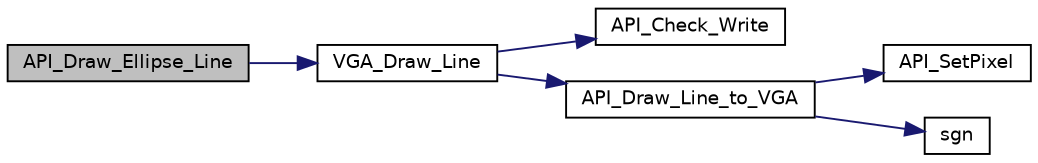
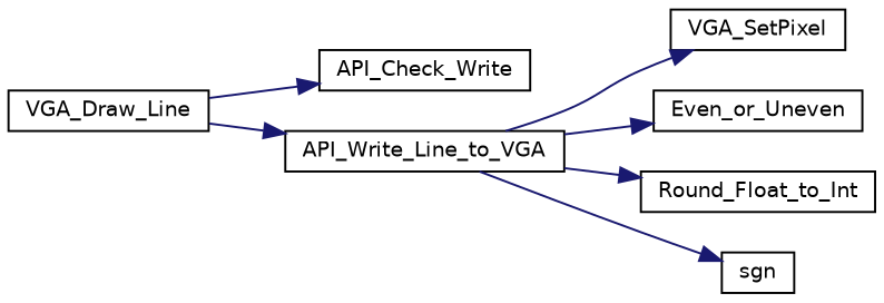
  digraph {
    rankdir=LR
    node [color=black fillcolor=white fontname=Helvetica fontsize=10 shape=record style=filled]
    edge [color=midnightblue fontname=Helvetica fontsize=10 labelfontname=Helvetica labelfontsize=10 style=solid]
-   n1 [fillcolor=grey75 fontcolor=black height=0.2 label=API_Draw_Ellipse_Line width=0.4]
    n2 [height=0.2 label=VGA_Draw_Line width=0.4]
    n3 [height=0.2 label=API_Check_Write width=0.4]
-   n4 [height=0.2 label=API_Draw_Line_to_VGA width=0.4]
-   n5 [height=0.2 label=API_SetPixel width=0.4]
+   n4 [height=0.2 label=API_Write_Line_to_VGA width=0.4]
+   n5 [height=0.2 label=VGA_SetPixel width=0.4]
+   n6 [height=0.2 label=Even_or_Uneven width=0.4]
+   n7 [height=0.2 label=Round_Float_to_Int width=0.4]
    n8 [height=0.2 label=sgn width=0.4]
-   n1 -> n2
    n2 -> n3
    n2 -> n4
    n4 -> n5
+   n4 -> n6
+   n4 -> n7
    n4 -> n8
  }
